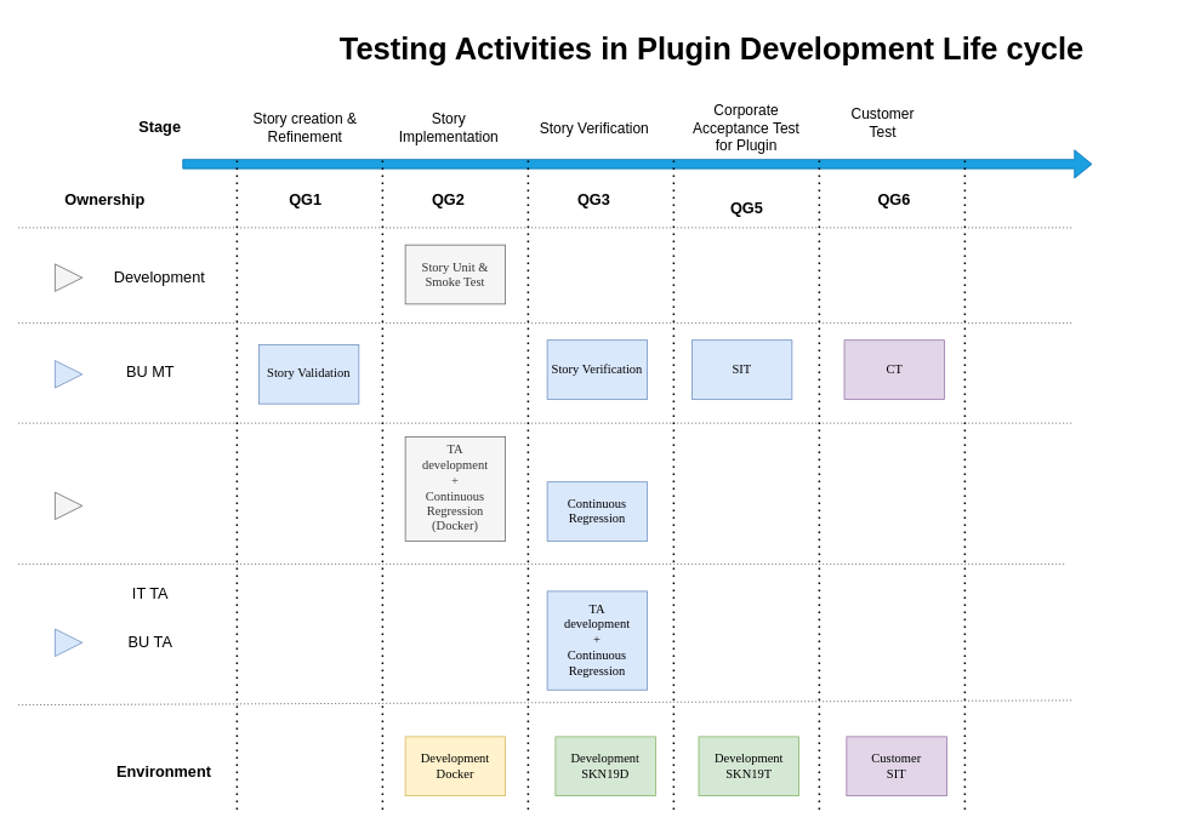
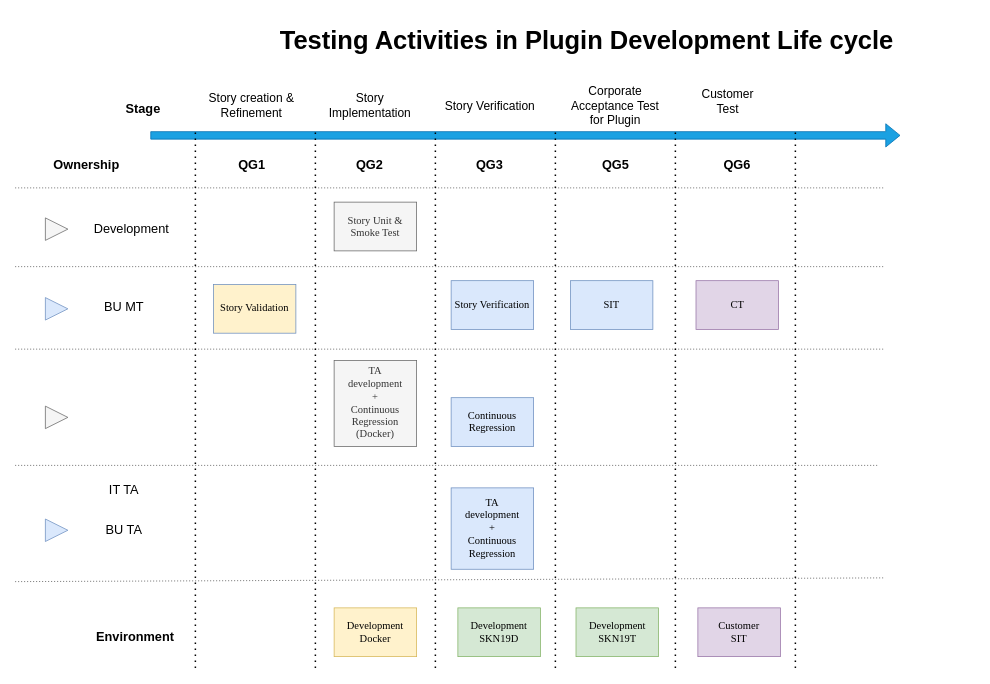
  <mxCell id="0" />
  <mxCell id="1" parent="0" />
  <mxCell id="2" value="" style="shape=flexArrow;endArrow=classic;html=1;fillColor=#1ba1e2;strokeColor=#006EAF;" parent="1" edge="1"><mxGeometry width="50" height="50" relative="1" as="geometry"><mxPoint x="200" y="180" as="sourcePoint" /><mxPoint x="1200" y="180" as="targetPoint" /></mxGeometry></mxCell>
  <mxCell id="3" value="" style="endArrow=none;dashed=1;html=1;dashPattern=1 3;strokeWidth=2;" parent="1" edge="1"><mxGeometry width="50" height="50" relative="1" as="geometry"><mxPoint x="260" y="890" as="sourcePoint" /><mxPoint x="260" y="170" as="targetPoint" /></mxGeometry></mxCell>
  <mxCell id="4" value="" style="endArrow=none;dashed=1;html=1;dashPattern=1 3;strokeWidth=2;" parent="1" edge="1"><mxGeometry width="50" height="50" relative="1" as="geometry"><mxPoint x="420" y="890" as="sourcePoint" /><mxPoint x="420" y="170" as="targetPoint" /></mxGeometry></mxCell>
  <mxCell id="5" value="" style="endArrow=none;dashed=1;html=1;dashPattern=1 3;strokeWidth=2;" parent="1" edge="1"><mxGeometry width="50" height="50" relative="1" as="geometry"><mxPoint x="580" y="890" as="sourcePoint" /><mxPoint x="580" y="170" as="targetPoint" /></mxGeometry></mxCell>
  <mxCell id="6" value="" style="endArrow=none;dashed=1;html=1;dashPattern=1 3;strokeWidth=2;" parent="1" edge="1"><mxGeometry width="50" height="50" relative="1" as="geometry"><mxPoint x="740" y="890" as="sourcePoint" /><mxPoint x="740" y="170" as="targetPoint" /></mxGeometry></mxCell>
  <mxCell id="7" value="" style="endArrow=none;dashed=1;html=1;dashPattern=1 3;strokeWidth=2;" parent="1" edge="1"><mxGeometry width="50" height="50" relative="1" as="geometry"><mxPoint x="900" y="890" as="sourcePoint" /><mxPoint x="900" y="170" as="targetPoint" /></mxGeometry></mxCell>
  <mxCell id="8" value="" style="endArrow=none;dashed=1;html=1;dashPattern=1 3;strokeWidth=2;" parent="1" edge="1"><mxGeometry width="50" height="50" relative="1" as="geometry"><mxPoint x="1060" y="890" as="sourcePoint" /><mxPoint x="1060" y="170" as="targetPoint" /></mxGeometry></mxCell>
- <mxCell id="9" value="Story Validation" style="rounded=0;whiteSpace=wrap;html=1;fontSize=14;fontFamily=Verdana;fillColor=#dae8fc;strokeColor=#6c8ebf;" parent="1" vertex="1"><mxGeometry x="284" y="378.75" width="110" height="65" as="geometry" /></mxCell>
+ <mxCell id="9" value="Story Validation" style="rounded=0;whiteSpace=wrap;html=1;fontSize=14;fontFamily=Verdana;fillColor=#fff2cc;strokeColor=#6c8ebf;" parent="1" vertex="1"><mxGeometry x="284" y="378.75" width="110" height="65" as="geometry" /></mxCell>
  <mxCell id="10" value="Ownership" style="text;html=1;strokeColor=none;fillColor=none;align=center;verticalAlign=middle;whiteSpace=wrap;rounded=0;fontStyle=1;fontSize=17;" parent="1" vertex="1"><mxGeometry x="30" y="200" width="170" height="40" as="geometry" /></mxCell>
  <mxCell id="11" value="" style="triangle;whiteSpace=wrap;html=1;fontSize=17;fillColor=#dae8fc;strokeColor=#6c8ebf;" parent="1" vertex="1"><mxGeometry x="60" y="396.25" width="30" height="30" as="geometry" /></mxCell>
  <mxCell id="12" value="" style="triangle;whiteSpace=wrap;html=1;fontSize=17;fillColor=#f5f5f5;strokeColor=#666666;fontColor=#333333;" parent="1" vertex="1"><mxGeometry x="60" y="541" width="30" height="30" as="geometry" /></mxCell>
  <mxCell id="13" value="" style="triangle;whiteSpace=wrap;html=1;fontSize=17;fillColor=#f5f5f5;strokeColor=#666666;fontColor=#333333;" parent="1" vertex="1"><mxGeometry x="60" y="290" width="30" height="30" as="geometry" /></mxCell>
  <mxCell id="14" value="IT TA" style="text;html=1;strokeColor=none;fillColor=none;align=center;verticalAlign=middle;whiteSpace=wrap;rounded=0;fontSize=17;" parent="1" vertex="1"><mxGeometry x="110" y="641" width="110" height="25" as="geometry" /></mxCell>
  <mxCell id="15" value="Development" style="text;html=1;strokeColor=none;fillColor=none;align=center;verticalAlign=middle;whiteSpace=wrap;rounded=0;fontSize=17;" parent="1" vertex="1"><mxGeometry x="120" y="292.5" width="110" height="25" as="geometry" /></mxCell>
  <mxCell id="16" value="BU MT" style="text;html=1;strokeColor=none;fillColor=none;align=center;verticalAlign=middle;whiteSpace=wrap;rounded=0;fontSize=17;" parent="1" vertex="1"><mxGeometry x="110" y="396.25" width="110" height="25" as="geometry" /></mxCell>
  <mxCell id="17" value="Story Unit &amp;amp; Smoke Test" style="rounded=0;whiteSpace=wrap;html=1;fontFamily=Verdana;fontSize=14;fillColor=#f5f5f5;strokeColor=#666666;fontColor=#333333;" parent="1" vertex="1"><mxGeometry x="445" y="269" width="110" height="65" as="geometry" /></mxCell>
  <mxCell id="18" value="Story Verification" style="rounded=0;whiteSpace=wrap;html=1;fontSize=14;fontFamily=Verdana;fillColor=#dae8fc;strokeColor=#6c8ebf;" parent="1" vertex="1"><mxGeometry x="601" y="373.75" width="110" height="65" as="geometry" /></mxCell>
  <mxCell id="19" value="TA&lt;br&gt;&lt;div&gt;development&lt;/div&gt;&lt;div&gt;+&lt;br&gt;&lt;/div&gt;&lt;div&gt;Continuous Regression (Docker)&lt;/div&gt;" style="rounded=0;whiteSpace=wrap;html=1;fontSize=14;fontFamily=Verdana;fillColor=#f5f5f5;strokeColor=#666666;fontColor=#333333;" parent="1" vertex="1"><mxGeometry x="445" y="480" width="110" height="114.75" as="geometry" /></mxCell>
  <mxCell id="20" value="Continuous Regression" style="rounded=0;whiteSpace=wrap;html=1;fontSize=14;fontFamily=Verdana;fillColor=#dae8fc;strokeColor=#6c8ebf;" parent="1" vertex="1"><mxGeometry x="601" y="529.75" width="110" height="65" as="geometry" /></mxCell>
  <mxCell id="21" value="" style="triangle;whiteSpace=wrap;html=1;fontSize=17;fillColor=#dae8fc;strokeColor=#6c8ebf;" parent="1" vertex="1"><mxGeometry x="60" y="691.5" width="30" height="30" as="geometry" /></mxCell>
  <mxCell id="22" value="BU TA" style="text;html=1;strokeColor=none;fillColor=none;align=center;verticalAlign=middle;whiteSpace=wrap;rounded=0;fontSize=17;" parent="1" vertex="1"><mxGeometry x="110" y="694" width="110" height="25" as="geometry" /></mxCell>
  <mxCell id="23" value="QG1" style="text;html=1;strokeColor=none;fillColor=none;align=center;verticalAlign=middle;whiteSpace=wrap;rounded=0;fontSize=17;fontStyle=1" parent="1" vertex="1"><mxGeometry x="302.5" y="200" width="65" height="40" as="geometry" /></mxCell>
  <mxCell id="24" value="QG2" style="text;html=1;strokeColor=none;fillColor=none;align=center;verticalAlign=middle;whiteSpace=wrap;rounded=0;fontSize=17;fontStyle=1" parent="1" vertex="1"><mxGeometry x="460" y="200" width="65" height="40" as="geometry" /></mxCell>
  <mxCell id="25" value="QG3" style="text;html=1;strokeColor=none;fillColor=none;align=center;verticalAlign=middle;whiteSpace=wrap;rounded=0;fontSize=17;fontStyle=1" parent="1" vertex="1"><mxGeometry x="620" y="200" width="65" height="40" as="geometry" /></mxCell>
  <mxCell id="26" value="" style="endArrow=none;dashed=1;html=1;dashPattern=1 3;strokeWidth=1;fontSize=17;" parent="1" edge="1"><mxGeometry width="50" height="50" relative="1" as="geometry"><mxPoint y="355" as="sourcePoint" x="20" /><mxPoint x="1180" y="355" as="targetPoint" /></mxGeometry></mxCell>
  <mxCell id="27" value="" style="endArrow=none;dashed=1;html=1;dashPattern=1 3;strokeWidth=1;fontSize=17;" parent="1" edge="1"><mxGeometry width="50" height="50" relative="1" as="geometry"><mxPoint y="465" as="sourcePoint" x="20" /><mxPoint x="1180" y="465" as="targetPoint" /></mxGeometry></mxCell>
  <mxCell id="28" value="" style="endArrow=none;dashed=1;html=1;dashPattern=1 3;strokeWidth=1;fontSize=17;" parent="1" edge="1"><mxGeometry width="50" height="50" relative="1" as="geometry"><mxPoint y="620" as="sourcePoint" x="20" /><mxPoint x="1170" y="620" as="targetPoint" /></mxGeometry></mxCell>
  <mxCell id="29" value="" style="endArrow=none;dashed=1;html=1;dashPattern=1 3;strokeWidth=1;fontSize=17;" parent="1" edge="1"><mxGeometry width="50" height="50" relative="1" as="geometry"><mxPoint y="775" as="sourcePoint" x="20" /><mxPoint x="1180" y="770" as="targetPoint" /></mxGeometry></mxCell>
  <mxCell id="30" value="&lt;h1&gt;Testing Activities in Plugin Development Life cycle&lt;/h1&gt;" style="text;html=1;strokeColor=none;fillColor=none;spacing=5;spacingTop=-20;whiteSpace=wrap;overflow=hidden;rounded=0;fontSize=17;" parent="1" vertex="1"><mxGeometry x="367.5" y="20" width="930" height="70" as="geometry" /></mxCell>
- <mxCell id="31" value="QG5" style="text;html=1;strokeColor=none;fillColor=none;align=center;verticalAlign=middle;whiteSpace=wrap;rounded=0;fontSize=17;fontStyle=1" parent="1" vertex="1"><mxGeometry x="787.5" y="210" width="65" height="40" as="geometry" /></mxCell>
+ <mxCell id="31" value="QG5" style="text;html=1;strokeColor=none;fillColor=none;align=center;verticalAlign=middle;whiteSpace=wrap;rounded=0;fontSize=17;fontStyle=1" parent="1" vertex="1"><mxGeometry x="787.5" y="200" width="65" height="40" as="geometry" /></mxCell>
  <mxCell id="32" value="SIT" style="rounded=0;whiteSpace=wrap;html=1;fontFamily=Verdana;fontSize=14;fillColor=#dae8fc;strokeColor=#6c8ebf;" parent="1" vertex="1"><mxGeometry x="760" y="373.75" width="110" height="65" as="geometry" /></mxCell>
  <mxCell id="33" value="QG6" style="text;html=1;strokeColor=none;fillColor=none;align=center;verticalAlign=middle;whiteSpace=wrap;rounded=0;fontSize=17;fontStyle=1" parent="1" vertex="1"><mxGeometry x="950" y="200" width="65" height="40" as="geometry" /></mxCell>
  <mxCell id="34" value="Story creation &amp;amp; Refinement" style="text;html=1;strokeColor=none;fillColor=none;align=center;verticalAlign=middle;whiteSpace=wrap;rounded=0;fontSize=16;" parent="1" vertex="1"><mxGeometry x="265" y="130" width="140" height="20" as="geometry" /></mxCell>
  <mxCell id="35" value="" style="endArrow=none;dashed=1;html=1;dashPattern=1 3;strokeWidth=1;fontSize=16;" parent="1" edge="1"><mxGeometry width="50" height="50" relative="1" as="geometry"><mxPoint y="250" as="sourcePoint" x="20" /><mxPoint x="1180" y="250" as="targetPoint" /></mxGeometry></mxCell>
  <mxCell id="36" value="Story Implementation" style="text;html=1;strokeColor=none;fillColor=none;align=center;verticalAlign=middle;whiteSpace=wrap;rounded=0;fontSize=16;" parent="1" vertex="1"><mxGeometry x="422.5" y="130" width="140" height="20" as="geometry" /></mxCell>
  <mxCell id="37" value="Story Verification" style="text;html=1;strokeColor=none;fillColor=none;align=center;verticalAlign=middle;whiteSpace=wrap;rounded=0;fontSize=16;" parent="1" vertex="1"><mxGeometry x="582.5" y="130" width="140" height="20" as="geometry" /></mxCell>
  <mxCell id="38" value="&lt;div&gt;Corporate &lt;br&gt;&lt;/div&gt;&lt;div&gt;Acceptance Test for Plugin&lt;br&gt;&lt;/div&gt;" style="text;html=1;strokeColor=none;fillColor=none;align=center;verticalAlign=middle;whiteSpace=wrap;rounded=0;fontSize=16;" parent="1" vertex="1"><mxGeometry x="750" y="130" width="140" height="20" as="geometry" /></mxCell>
- <mxCell id="39" value="&lt;font style=&quot;font-size: 17px;&quot;&gt;Stage&lt;/font&gt;" style="text;html=1;align=center;verticalAlign=middle;resizable=0;points=[];autosize=1;fontStyle=1;fontSize=17;" parent="1" vertex="1"><mxGeometry x="145" y="125" width="60" height="30" as="geometry" /></mxCell>
+ <mxCell id="39" value="&lt;font style=&quot;font-size: 17px;&quot;&gt;Stage&lt;/font&gt;" style="text;html=1;align=center;verticalAlign=middle;resizable=0;points=[];autosize=1;fontStyle=1;fontSize=17;" parent="1" vertex="1"><mxGeometry x="160" y="130" width="60" height="30" as="geometry" /></mxCell>
  <mxCell id="40" value="TA&lt;br&gt;&lt;div&gt;development&lt;/div&gt;&lt;div&gt;+&lt;br&gt;&lt;/div&gt;&lt;div&gt;Continuous Regression&lt;/div&gt;" style="rounded=0;whiteSpace=wrap;html=1;fontSize=14;fontFamily=Verdana;fillColor=#dae8fc;strokeColor=#6c8ebf;" parent="1" vertex="1"><mxGeometry x="601" y="650" width="110" height="108.5" as="geometry" /></mxCell>
  <mxCell id="41" value="&lt;div&gt;Customer&lt;br&gt;&lt;/div&gt;&lt;div&gt;Test&lt;/div&gt;" style="text;html=1;strokeColor=none;fillColor=none;align=center;verticalAlign=middle;whiteSpace=wrap;rounded=0;fontSize=16;" vertex="1" parent="1"><mxGeometry x="900" y="125" width="140" height="20" as="geometry" /></mxCell>
  <mxCell id="42" value="CT" style="rounded=0;whiteSpace=wrap;html=1;fontFamily=Verdana;fontSize=14;fillColor=#e1d5e7;strokeColor=#9673a6;" vertex="1" parent="1"><mxGeometry x="927.5" y="373.75" width="110" height="65" as="geometry" /></mxCell>
  <mxCell id="43" value="Environment" style="text;html=1;strokeColor=none;fillColor=none;align=center;verticalAlign=middle;whiteSpace=wrap;rounded=0;fontStyle=1;fontSize=17;" vertex="1" parent="1"><mxGeometry x="95" y="830" width="170" height="40" as="geometry" /></mxCell>
  <mxCell id="44" value="&lt;div&gt;Development&lt;/div&gt;&lt;div&gt;Docker&lt;br&gt;&lt;/div&gt;" style="rounded=0;whiteSpace=wrap;html=1;fontSize=14;fontFamily=Verdana;fillColor=#fff2cc;strokeColor=#d6b656;" vertex="1" parent="1"><mxGeometry x="445" y="810" width="110" height="65" as="geometry" /></mxCell>
  <mxCell id="45" value="&lt;div&gt;Development&lt;/div&gt;&lt;div&gt;SKN19D&lt;br&gt;&lt;/div&gt;" style="rounded=0;whiteSpace=wrap;html=1;fontSize=14;fontFamily=Verdana;fillColor=#d5e8d4;strokeColor=#82b366;" vertex="1" parent="1"><mxGeometry x="610" y="810" width="110" height="65" as="geometry" /></mxCell>
  <mxCell id="46" value="&lt;div&gt;Development&lt;/div&gt;&lt;div&gt;SKN19T&lt;br&gt;&lt;/div&gt;" style="rounded=0;whiteSpace=wrap;html=1;fontSize=14;fontFamily=Verdana;fillColor=#d5e8d4;strokeColor=#82b366;" vertex="1" parent="1"><mxGeometry x="767.5" y="810" width="110" height="65" as="geometry" /></mxCell>
  <mxCell id="47" value="Customer&lt;br&gt;SIT" style="rounded=0;whiteSpace=wrap;html=1;fontSize=14;fontFamily=Verdana;fillColor=#e1d5e7;strokeColor=#9673a6;" vertex="1" parent="1"><mxGeometry x="930" y="810" width="110" height="65" as="geometry" /></mxCell>
